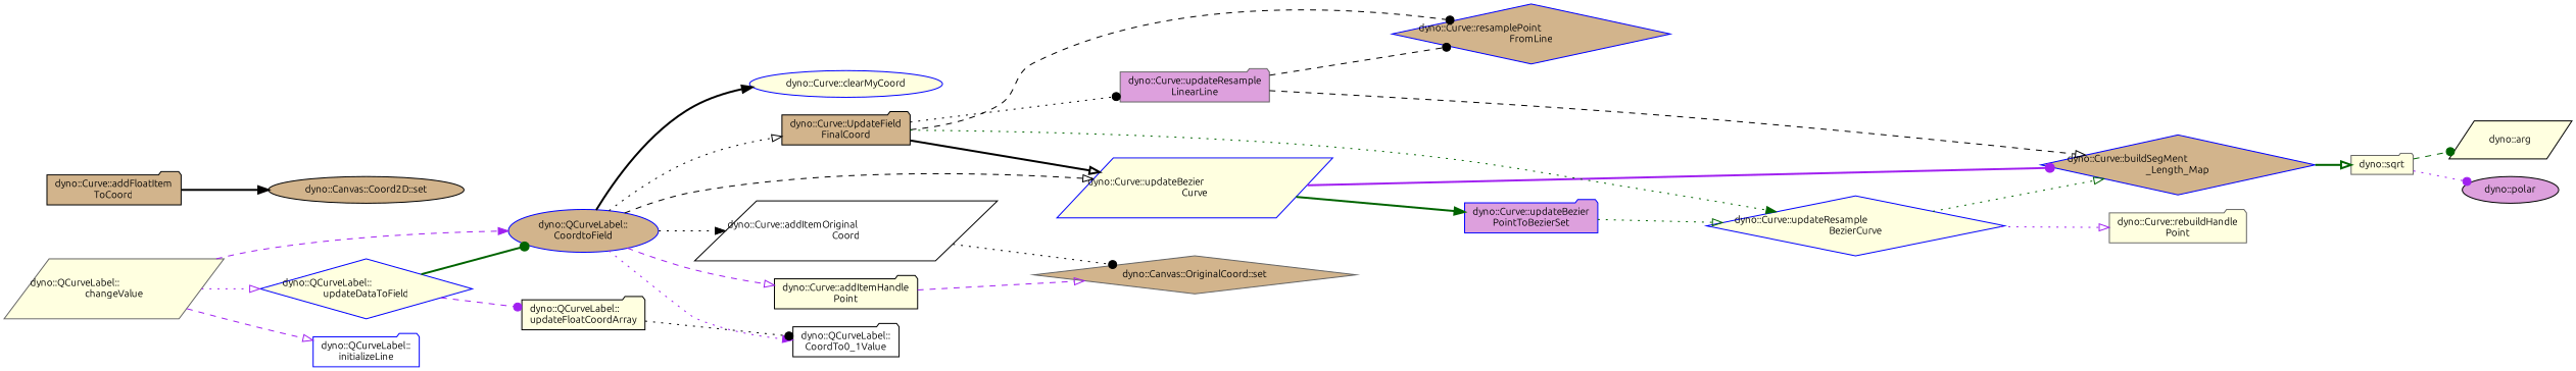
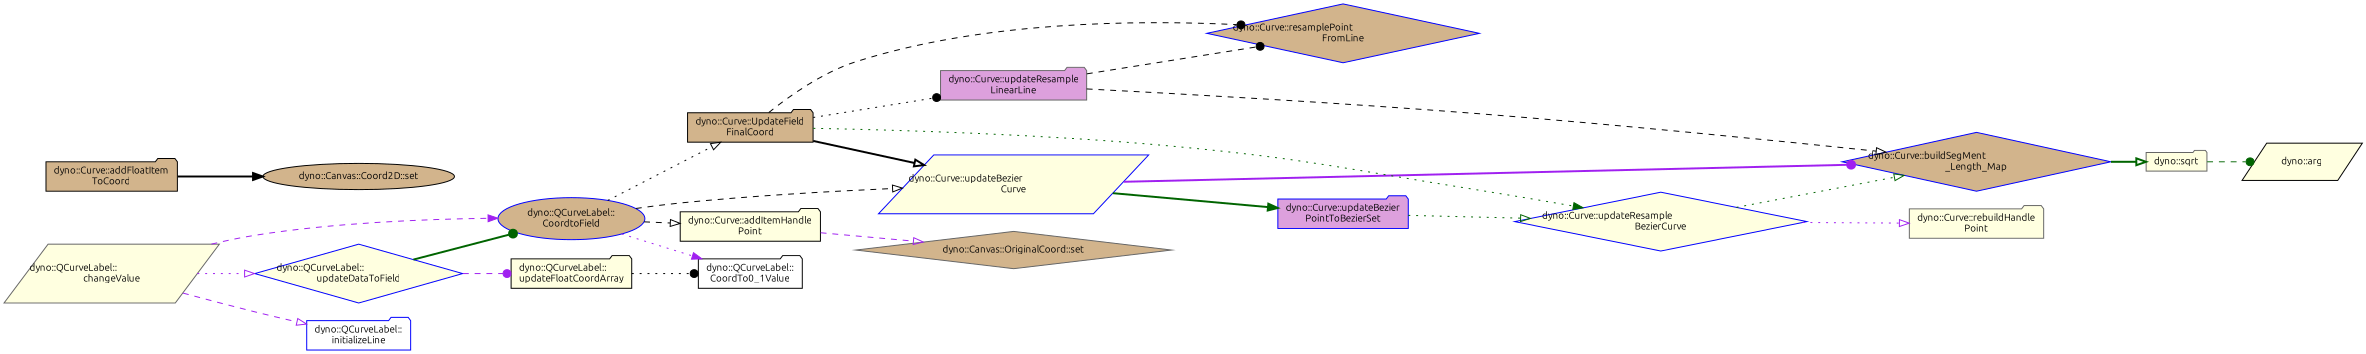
  digraph {
    fontname=Ubuntu
    rankdir=LR
    node [color=blue fillcolor=lightyellow fontname=Ubuntu fontsize=10 shape=folder style=filled]
    edge [arrowhead=onormal color=black fontname=Ubuntu fontsize=10 labelfontname=Helvetica labelfontsize=10 style=dotted]
    n1 [color=gray40 fontcolor=black height=0.2 label="dyno::QCurveLabel::\lchangeValue" shape=parallelogram width=0.4]
    n2 [fillcolor=tan height=0.2 label="dyno::QCurveLabel::\lCoordtoField" shape=ellipse width=0.4]
    n3 [fillcolor=white height=0.2 label="dyno::QCurveLabel::\linitializeLine" width=0.4]
    n4 [height=0.2 label="dyno::QCurveLabel::\lupdateDataToField" shape=diamond width=0.4]
    n5 [color=black height=0.2 label="dyno::Curve::addItemHandle\lPoint" width=0.4]
-   n6 [color=black fillcolor=white height=0.2 label="dyno::Curve::addItemOriginal\lCoord" shape=parallelogram width=0.4]
-   n7 [height=0.2 label="dyno::Curve::clearMyCoord" shape=ellipse width=0.4]
    n8 [height=0.2 label="dyno::Curve::updateBezier\lCurve" shape=parallelogram width=0.4]
    n9 [color=black fillcolor=tan height=0.2 label="dyno::Curve::UpdateField\lFinalCoord" width=0.4]
    n10 [color=black fillcolor=white height=0.2 label="dyno::QCurveLabel::\lCoordTo0_1Value" width=0.4]
    n11 [color=black height=0.2 label="dyno::QCurveLabel::\lupdateFloatCoordArray" width=0.4]
    n12 [color=black fillcolor=tan height=0.2 label="dyno::Curve::addFloatItem\lToCoord" width=0.4]
    n13 [color=black fillcolor=tan height=0.2 label="dyno::Canvas::Coord2D::set" shape=ellipse width=0.4]
    n14 [color=gray40 fillcolor=tan height=0.2 label="dyno::Canvas::OriginalCoord::set" shape=diamond width=0.4]
    n15 [fillcolor=plum height=0.2 label="dyno::Curve::updateBezier\lPointToBezierSet" width=0.4]
    n16 [fillcolor=tan height=0.2 label="dyno::Curve::buildSegMent\l_Length_Map" shape=diamond width=0.4]
    n17 [fillcolor=tan height=0.2 label="dyno::Curve::resamplePoint\lFromLine" shape=diamond width=0.4]
    n18 [height=0.2 label="dyno::Curve::updateResample\lBezierCurve" shape=diamond width=0.4]
    n19 [color=gray40 fillcolor=plum height=0.2 label="dyno::Curve::updateResample\lLinearLine" width=0.4]
    n20 [color=gray40 height=0.2 label="dyno::Curve::rebuildHandle\lPoint" width=0.4]
    n21 [color=gray40 height=0.2 label="dyno::sqrt" width=0.4]
    n22 [color=black height=0.2 label="dyno::arg" shape=parallelogram width=0.4]
-   n23 [color=black fillcolor=plum height=0.2 label="dyno::polar" shape=ellipse width=0.4]
    n1 -> n2 [arrowhead=normal color=purple style=dashed]
    n1 -> n3 [color=purple style=dashed]
    n1 -> n4 [color=purple]
-   n2 -> n5 [color=purple style=dashed]
-   n2 -> n6 [arrowhead=normal]
-   n2 -> n7 [arrowhead=normal style=bold]
+   n2 -> n5 [style=dashed]
    n2 -> n8 [style=dashed]
    n2 -> n9
    n2 -> n10 [arrowhead=normal color=purple]
    n4 -> n2 [arrowhead=dot color=darkgreen style=bold]
    n4 -> n11 [arrowhead=dot color=purple style=dashed]
    n5 -> n14 [color=purple style=dashed]
-   n6 -> n14 [arrowhead=dot]
    n8 -> n15 [arrowhead=normal color=darkgreen style=bold]
    n8 -> n16 [arrowhead=dot color=purple style=bold]
    n9 -> n8 [style=bold]
    n9 -> n17 [arrowhead=dot style=dashed]
    n9 -> n18 [arrowhead=normal color=darkgreen]
    n9 -> n19 [arrowhead=dot]
    n11 -> n10 [arrowhead=dot]
    n12 -> n13 [arrowhead=normal style=bold]
    n15 -> n18 [color=darkgreen]
    n16 -> n21 [color=darkgreen style=bold]
    n18 -> n16 [color=darkgreen]
    n18 -> n20 [color=purple]
    n19 -> n16 [style=dashed]
    n19 -> n17 [arrowhead=dot style=dashed]
    n21 -> n22 [arrowhead=dot color=darkgreen style=dashed]
-   n21 -> n23 [arrowhead=dot color=purple]
  }
